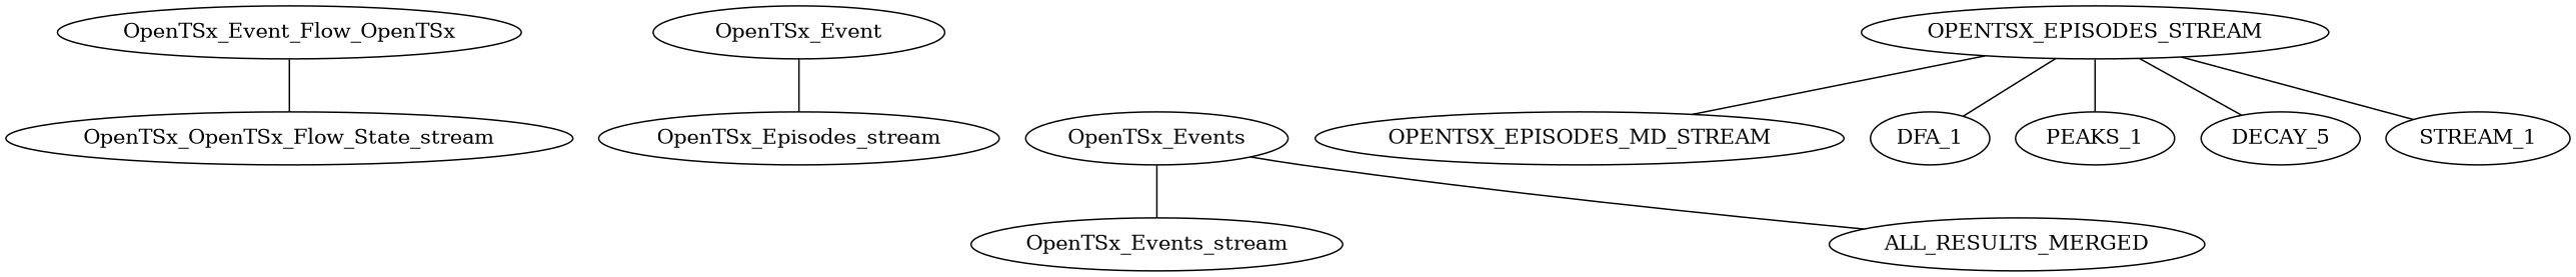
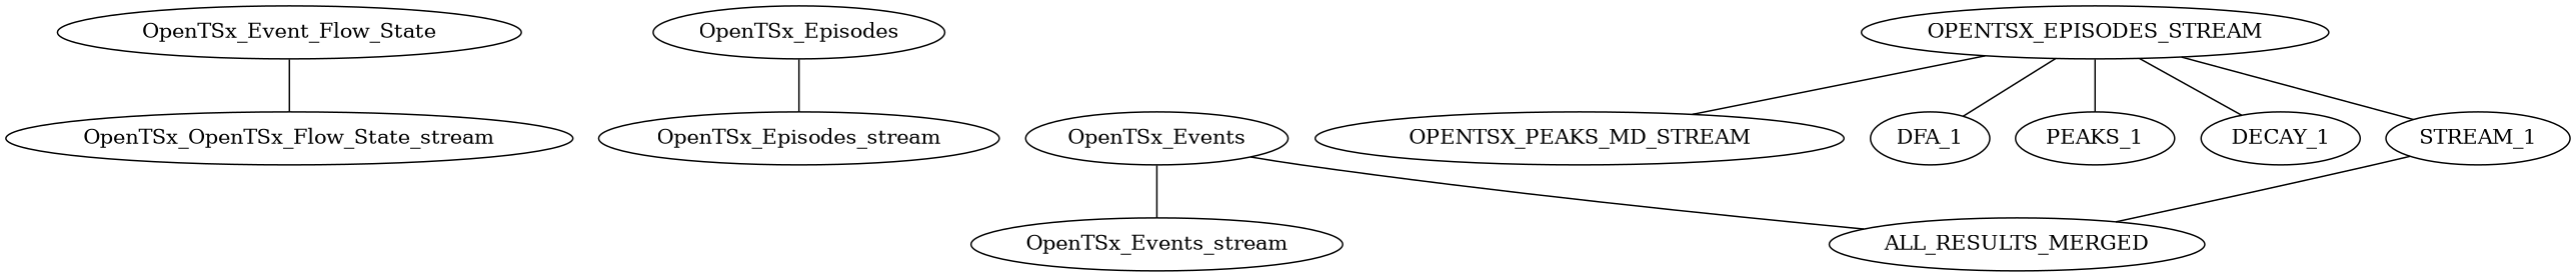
  strict graph {
-   n1 [label=OpenTSx_Event_Flow_OpenTSx]
+   n1 [label=OpenTSx_Event_Flow_State]
    n2 [label=OpenTSx_OpenTSx_Flow_State_stream]
-   n3 [label=OpenTSx_Event]
+   n3 [label=OpenTSx_Episodes]
    n4 [label=OpenTSx_Episodes_stream]
    n5 [label=OpenTSx_Events]
    n6 [label=OpenTSx_Events_stream]
    n7 [label=ALL_RESULTS_MERGED]
    n8 [label=OPENTSX_EPISODES_STREAM]
-   n9 [label=OPENTSX_EPISODES_MD_STREAM]
+   n9 [label=OPENTSX_PEAKS_MD_STREAM]
    n10 [label=DFA_1]
    n11 [label=PEAKS_1]
-   n12 [label=DECAY_5]
+   n12 [label=DECAY_1]
    n13 [label=STREAM_1]
    n1 -- n2
    n3 -- n4
    n5 -- n6
    n5 -- n7
    n8 -- n9
    n8 -- n10
    n8 -- n11
    n8 -- n12
    n8 -- n13
+   n13 -- n7
  }
